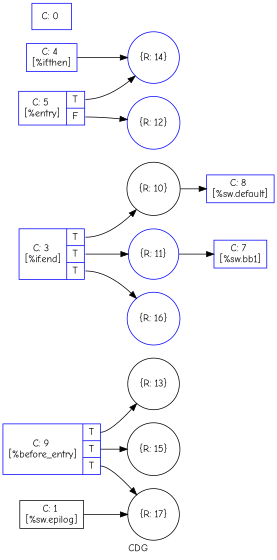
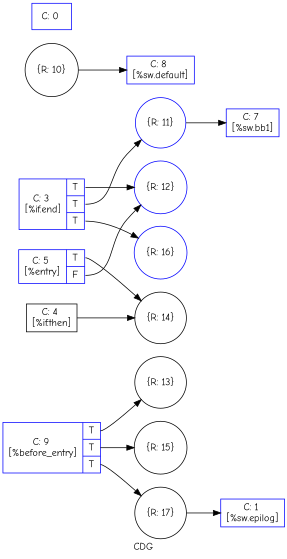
  digraph {
    fontname="Comic Neue"
    label=CDG
    rankdir=LR
    node [fontname="Comic Neue" shape=circle color=blue]
    edge [fontname="Comic Neue" collor=blue]
    n1 [label="{R: 17}" color=""]
-   n2 [color=black label="{C: 1 \n[%sw.epilog]\n}" shape=record]
+   n2 [label="{C: 1 \n[%sw.epilog]\n}" shape=record]
    n3 [label="{R: 16}"]
    n4 [label="{R: 15}" color=""]
    n5 [label="{C: 3 \n[%if.end]\n|{<s0>T|<s1>T|<s2>T}}" shape=record]
    n6 [label="{R: 10}" color=""]
    n7 [label="{R: 11}"]
    n8 [label="{C: 8 \n[%sw.default]\n}" shape=record]
    n9 [label="{C: 7 \n[%sw.bb1]\n}" shape=record]
-   n10 [label="{R: 14}"]
-   n11 [label="{C: 4 \n[%if.then]\n}" shape=record]
+   n10 [label="{R: 14}" color=""]
+   n11 [color=black label="{C: 4 \n[%if.then]\n}" shape=record]
    n12 [label="{R: 13}" color=""]
    n13 [label="{C: 5 \n[%entry]\n|{<s0>T|<s1>F}}" shape=record]
    n14 [label="{R: 12}"]
    n15 [label="{C: 0 \n}" shape=record]
    n16 [label="{C: 9 \n[%before_entry]\n|{<s0>T|<s1>T|<s2>T}}" shape=record]
-   n2 -> n1 [collor=""]
+   n1 -> n2 [collor=""]
    n5 -> n3 [tailport=s2]
-   n5 -> n6 [tailport=s0]
+   n5 -> n14 [tailport=s0]
    n5 -> n7 [tailport=s1]
    n6 -> n8 [collor=""]
    n7 -> n9 [collor=""]
    n11 -> n10 [collor=""]
    n13 -> n10 [tailport=s0]
    n13 -> n14 [tailport=s1 collor=""]
    n16 -> n1 [tailport=s2]
    n16 -> n4 [tailport=s1]
    n16 -> n12 [tailport=s0]
  }
